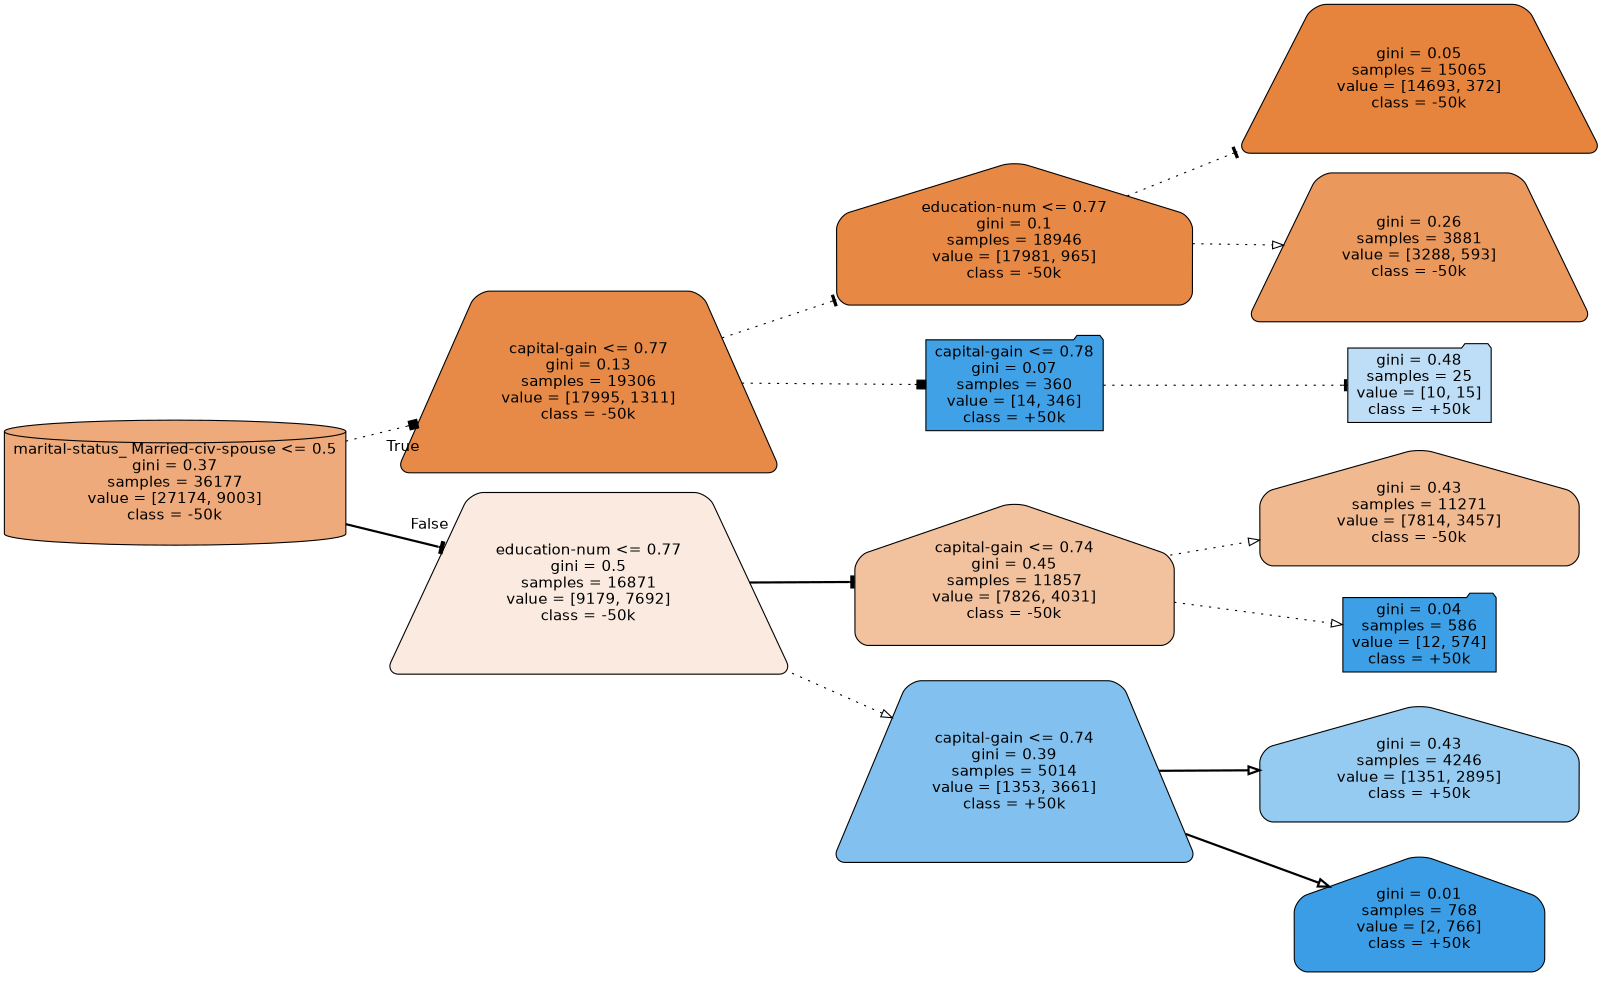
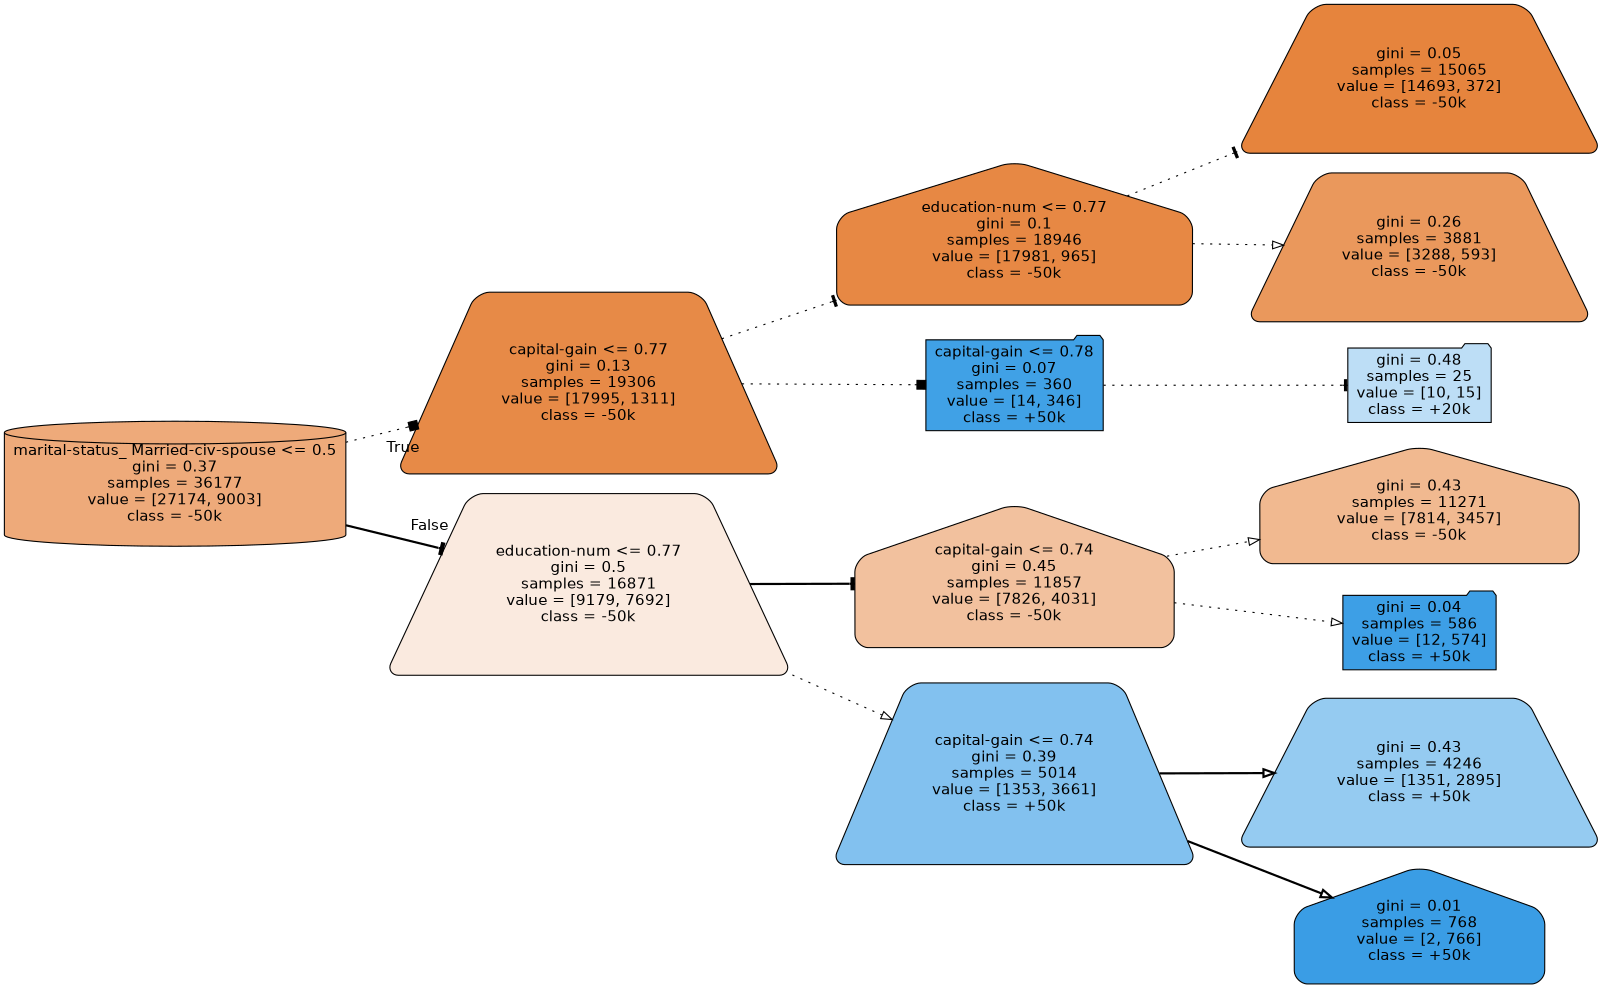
  digraph {
    rankdir=LR
    node [color=black fontname=helvetica shape=trapezium style="filled, rounded"]
    edge [arrowhead=onormal fontname=helvetica style=dotted]
    n1 [fillcolor="#e58139ab" label="marital-status_ Married-civ-spouse <= 0.5\ngini = 0.37\nsamples = 36177\nvalue = [27174, 9003]\nclass = -50k" shape=cylinder]
    n2 [fillcolor="#e58139ec" label="capital-gain <= 0.77\ngini = 0.13\nsamples = 19306\nvalue = [17995, 1311]\nclass = -50k"]
    n3 [fillcolor="#e5813929" label="education-num <= 0.77\ngini = 0.5\nsamples = 16871\nvalue = [9179, 7692]\nclass = -50k"]
    n4 [fillcolor="#e58139f1" label="education-num <= 0.77\ngini = 0.1\nsamples = 18946\nvalue = [17981, 965]\nclass = -50k" shape=house]
    n5 [fillcolor="#399de5f5" label="capital-gain <= 0.78\ngini = 0.07\nsamples = 360\nvalue = [14, 346]\nclass = +50k" shape=folder]
    n6 [fillcolor="#e581397c" label="capital-gain <= 0.74\ngini = 0.45\nsamples = 11857\nvalue = [7826, 4031]\nclass = -50k" shape=house]
    n7 [fillcolor="#399de5a1" label="capital-gain <= 0.74\ngini = 0.39\nsamples = 5014\nvalue = [1353, 3661]\nclass = +50k"]
    n8 [fillcolor="#e58139f9" label="gini = 0.05\nsamples = 15065\nvalue = [14693, 372]\nclass = -50k"]
    n9 [fillcolor="#e58139d1" label="gini = 0.26\nsamples = 3881\nvalue = [3288, 593]\nclass = -50k"]
-   n10 [fillcolor="#399de555" label="gini = 0.48\nsamples = 25\nvalue = [10, 15]\nclass = +50k" shape=folder]
+   n10 [fillcolor="#399de555" label="gini = 0.48\nsamples = 25\nvalue = [10, 15]\nclass = +20k" shape=folder]
    n11 [fillcolor="#e581398e" label="gini = 0.43\nsamples = 11271\nvalue = [7814, 3457]\nclass = -50k" shape=house]
    n12 [fillcolor="#399de5fa" label="gini = 0.04\nsamples = 586\nvalue = [12, 574]\nclass = +50k" shape=folder]
-   n13 [fillcolor="#399de588" label="gini = 0.43\nsamples = 4246\nvalue = [1351, 2895]\nclass = +50k" shape=house]
+   n13 [fillcolor="#399de588" label="gini = 0.43\nsamples = 4246\nvalue = [1351, 2895]\nclass = +50k"]
    n14 [fillcolor="#399de5fe" label="gini = 0.01\nsamples = 768\nvalue = [2, 766]\nclass = +50k" shape=house]
    n1 -> n2 [arrowhead=box headlabel=True labelangle=45 labeldistance=2.5]
    n1 -> n3 [arrowhead=tee headlabel=False labelangle=-45 labeldistance=2.5 style=bold]
    n2 -> n4 [arrowhead=tee]
    n2 -> n5 [arrowhead=box]
    n3 -> n6 [arrowhead=tee style=bold]
    n3 -> n7
    n4 -> n8 [arrowhead=tee]
    n4 -> n9
    n5 -> n10 [arrowhead=tee]
    n6 -> n11
    n6 -> n12
    n7 -> n13 [style=bold]
    n7 -> n14 [style=bold]
  }
